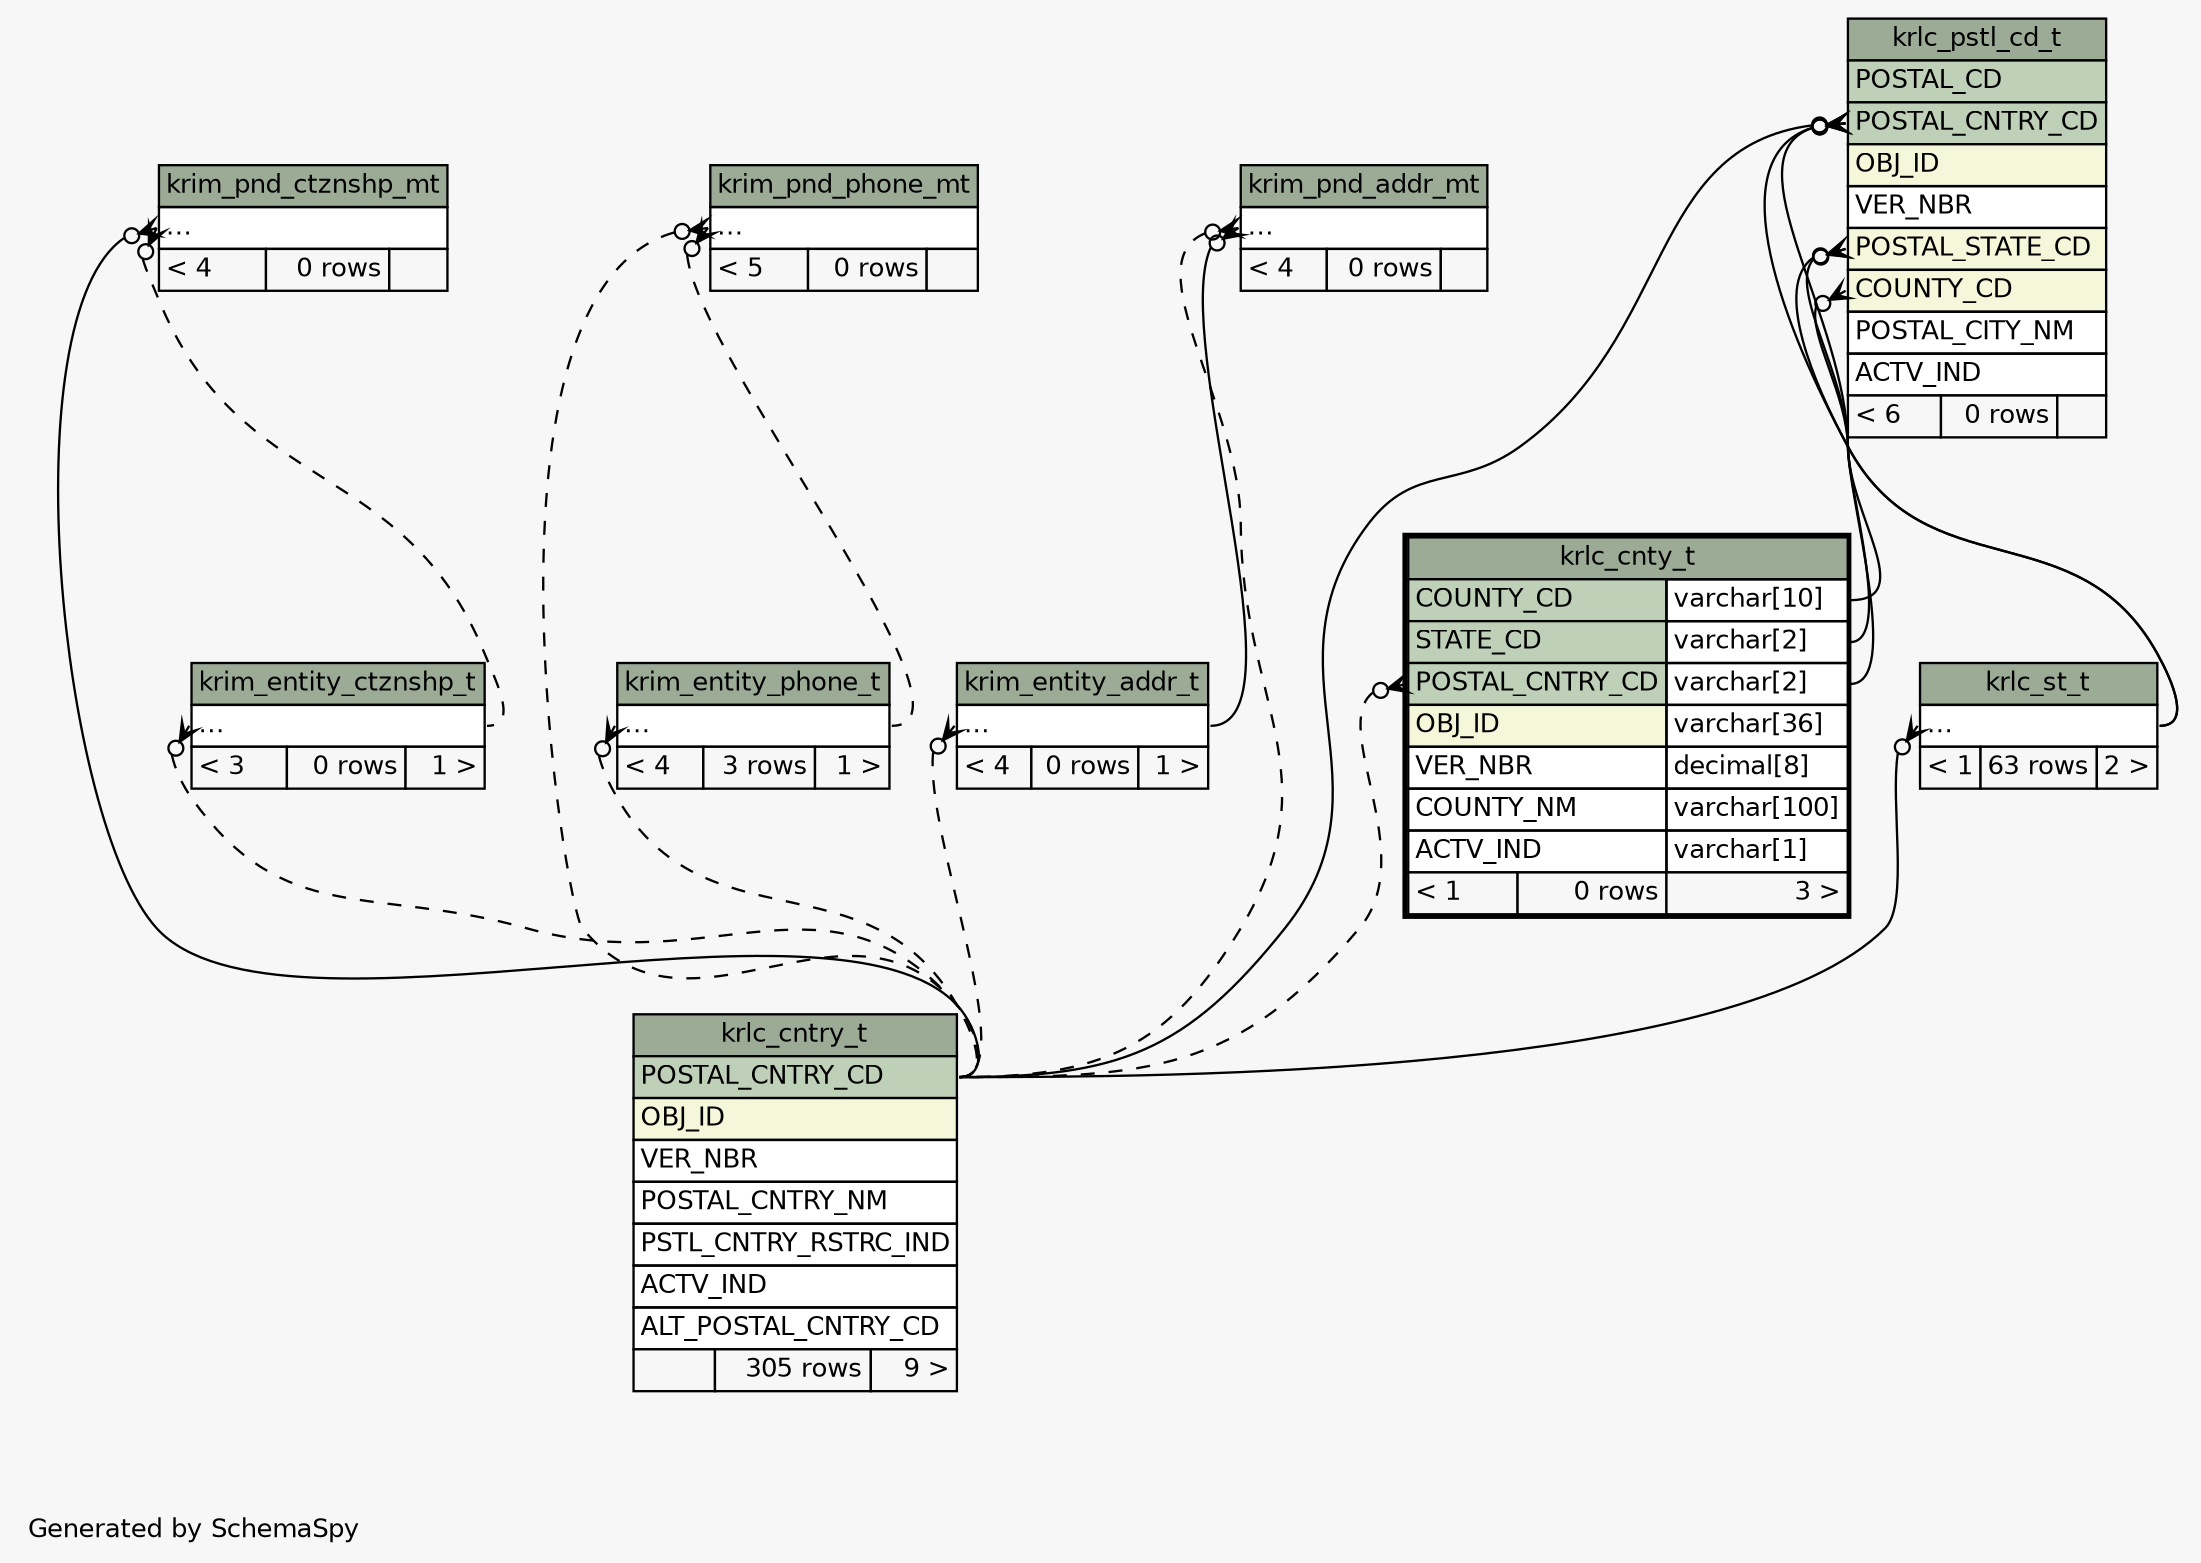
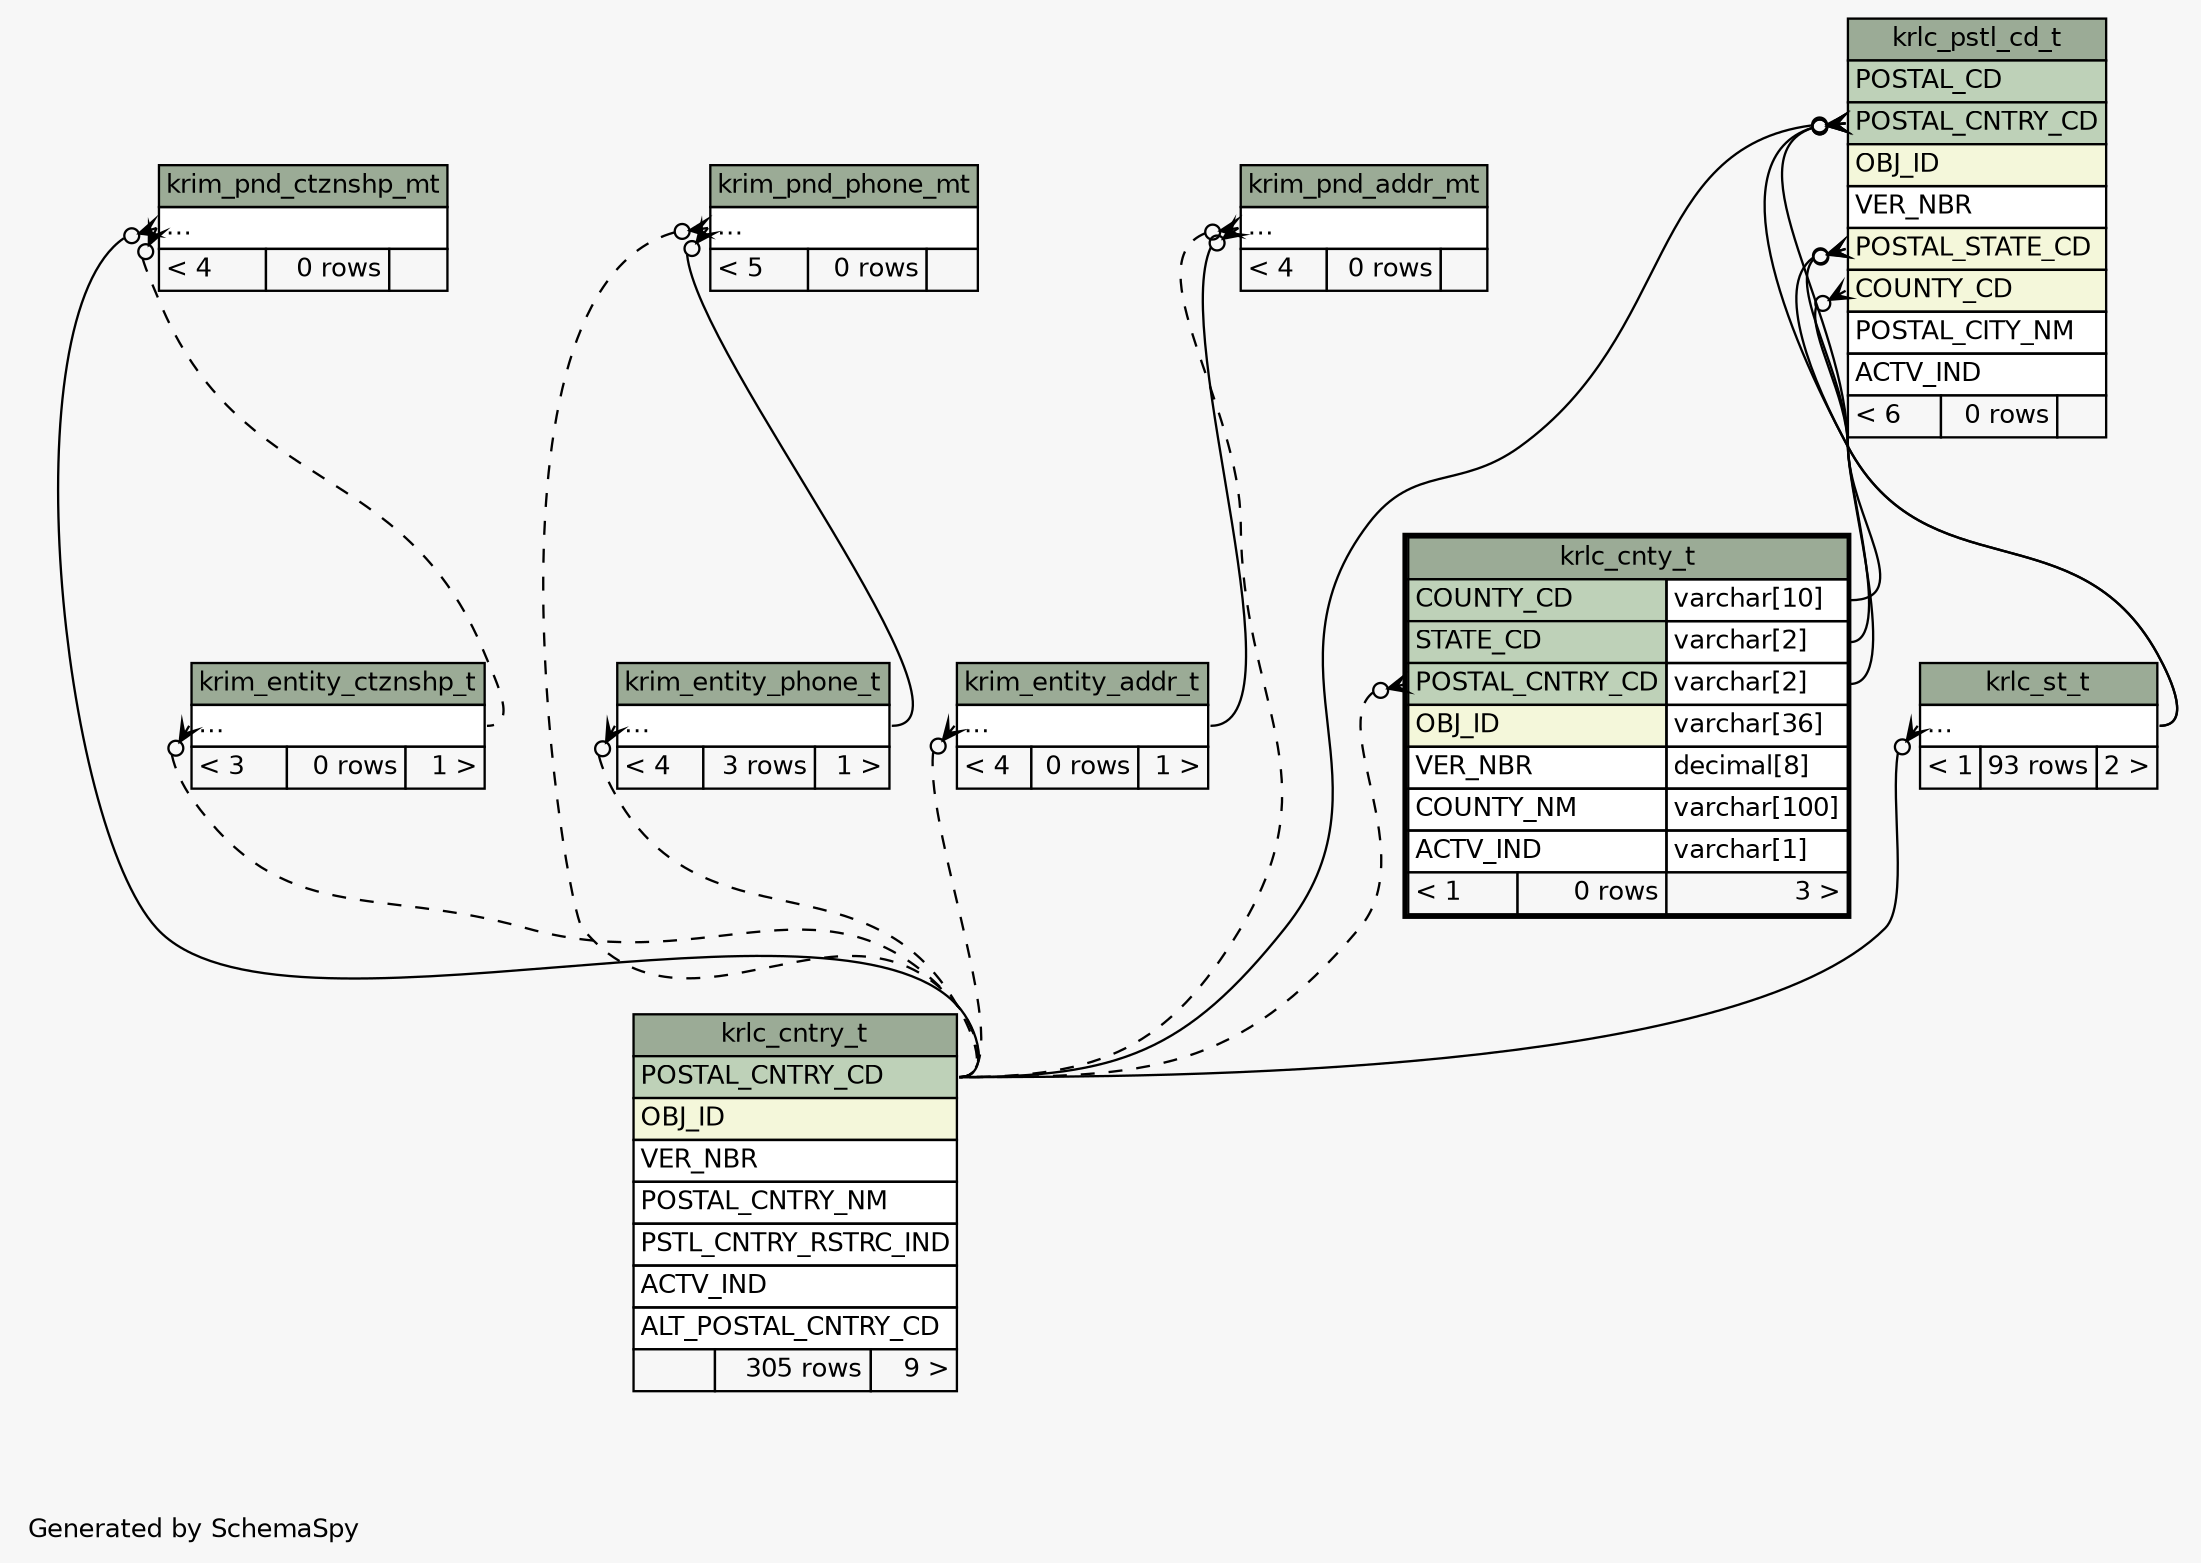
  digraph {
    bgcolor="#f7f7f7"
    fontname=Helvetica
    fontsize=11
    label="\nGenerated by SchemaSpy"
    labeljust=l
    nodesep=0.18
    rankdir=TB
    ranksep=0.46
    node [fontname=Helvetica fontsize=11 shape=plaintext]
    edge [arrowhead=none arrowsize=0.8 arrowtail=crowodot dir=back headport="POSTAL_CNTRY_CD:e" style=dashed tailport="elipses:w"]
    n1 [label=<     <TABLE BORDER="0" CELLBORDER="1" CELLSPACING="0" BGCOLOR="#ffffff">       <TR><TD COLSPAN="3" BGCOLOR="#9bab96" ALIGN="CENTER">krim_entity_addr_t</TD></TR>       <TR><TD PORT="elipses" COLSPAN="3" ALIGN="LEFT">...</TD></TR>       <TR><TD ALIGN="LEFT" BGCOLOR="#f7f7f7">&lt; 4</TD><TD ALIGN="RIGHT" BGCOLOR="#f7f7f7">0 rows</TD><TD ALIGN="RIGHT" BGCOLOR="#f7f7f7">1 &gt;</TD></TR>     </TABLE>>]
    n2 [label=<     <TABLE BORDER="0" CELLBORDER="1" CELLSPACING="0" BGCOLOR="#ffffff">       <TR><TD COLSPAN="3" BGCOLOR="#9bab96" ALIGN="CENTER">krlc_cntry_t</TD></TR>       <TR><TD PORT="POSTAL_CNTRY_CD" COLSPAN="3" BGCOLOR="#bed1b8" ALIGN="LEFT">POSTAL_CNTRY_CD</TD></TR>       <TR><TD PORT="OBJ_ID" COLSPAN="3" BGCOLOR="#f4f7da" ALIGN="LEFT">OBJ_ID</TD></TR>       <TR><TD PORT="VER_NBR" COLSPAN="3" ALIGN="LEFT">VER_NBR</TD></TR>       <TR><TD PORT="POSTAL_CNTRY_NM" COLSPAN="3" ALIGN="LEFT">POSTAL_CNTRY_NM</TD></TR>       <TR><TD PORT="PSTL_CNTRY_RSTRC_IND" COLSPAN="3" ALIGN="LEFT">PSTL_CNTRY_RSTRC_IND</TD></TR>       <TR><TD PORT="ACTV_IND" COLSPAN="3" ALIGN="LEFT">ACTV_IND</TD></TR>       <TR><TD PORT="ALT_POSTAL_CNTRY_CD" COLSPAN="3" ALIGN="LEFT">ALT_POSTAL_CNTRY_CD</TD></TR>       <TR><TD ALIGN="LEFT" BGCOLOR="#f7f7f7">  </TD><TD ALIGN="RIGHT" BGCOLOR="#f7f7f7">305 rows</TD><TD ALIGN="RIGHT" BGCOLOR="#f7f7f7">9 &gt;</TD></TR>     </TABLE>>]
    n3 [label=<     <TABLE BORDER="0" CELLBORDER="1" CELLSPACING="0" BGCOLOR="#ffffff">       <TR><TD COLSPAN="3" BGCOLOR="#9bab96" ALIGN="CENTER">krim_entity_ctznshp_t</TD></TR>       <TR><TD PORT="elipses" COLSPAN="3" ALIGN="LEFT">...</TD></TR>       <TR><TD ALIGN="LEFT" BGCOLOR="#f7f7f7">&lt; 3</TD><TD ALIGN="RIGHT" BGCOLOR="#f7f7f7">0 rows</TD><TD ALIGN="RIGHT" BGCOLOR="#f7f7f7">1 &gt;</TD></TR>     </TABLE>>]
    n4 [label=<     <TABLE BORDER="0" CELLBORDER="1" CELLSPACING="0" BGCOLOR="#ffffff">       <TR><TD COLSPAN="3" BGCOLOR="#9bab96" ALIGN="CENTER">krim_entity_phone_t</TD></TR>       <TR><TD PORT="elipses" COLSPAN="3" ALIGN="LEFT">...</TD></TR>       <TR><TD ALIGN="LEFT" BGCOLOR="#f7f7f7">&lt; 4</TD><TD ALIGN="RIGHT" BGCOLOR="#f7f7f7">3 rows</TD><TD ALIGN="RIGHT" BGCOLOR="#f7f7f7">1 &gt;</TD></TR>     </TABLE>>]
    n5 [label=<     <TABLE BORDER="0" CELLBORDER="1" CELLSPACING="0" BGCOLOR="#ffffff">       <TR><TD COLSPAN="3" BGCOLOR="#9bab96" ALIGN="CENTER">krim_pnd_addr_mt</TD></TR>       <TR><TD PORT="elipses" COLSPAN="3" ALIGN="LEFT">...</TD></TR>       <TR><TD ALIGN="LEFT" BGCOLOR="#f7f7f7">&lt; 4</TD><TD ALIGN="RIGHT" BGCOLOR="#f7f7f7">0 rows</TD><TD ALIGN="RIGHT" BGCOLOR="#f7f7f7">  </TD></TR>     </TABLE>>]
    n6 [label=<     <TABLE BORDER="0" CELLBORDER="1" CELLSPACING="0" BGCOLOR="#ffffff">       <TR><TD COLSPAN="3" BGCOLOR="#9bab96" ALIGN="CENTER">krim_pnd_ctznshp_mt</TD></TR>       <TR><TD PORT="elipses" COLSPAN="3" ALIGN="LEFT">...</TD></TR>       <TR><TD ALIGN="LEFT" BGCOLOR="#f7f7f7">&lt; 4</TD><TD ALIGN="RIGHT" BGCOLOR="#f7f7f7">0 rows</TD><TD ALIGN="RIGHT" BGCOLOR="#f7f7f7">  </TD></TR>     </TABLE>>]
    n7 [label=<     <TABLE BORDER="0" CELLBORDER="1" CELLSPACING="0" BGCOLOR="#ffffff">       <TR><TD COLSPAN="3" BGCOLOR="#9bab96" ALIGN="CENTER">krim_pnd_phone_mt</TD></TR>       <TR><TD PORT="elipses" COLSPAN="3" ALIGN="LEFT">...</TD></TR>       <TR><TD ALIGN="LEFT" BGCOLOR="#f7f7f7">&lt; 5</TD><TD ALIGN="RIGHT" BGCOLOR="#f7f7f7">0 rows</TD><TD ALIGN="RIGHT" BGCOLOR="#f7f7f7">  </TD></TR>     </TABLE>>]
    n8 [label=<     <TABLE BORDER="2" CELLBORDER="1" CELLSPACING="0" BGCOLOR="#ffffff">       <TR><TD COLSPAN="3" BGCOLOR="#9bab96" ALIGN="CENTER">krlc_cnty_t</TD></TR>       <TR><TD PORT="COUNTY_CD" COLSPAN="2" BGCOLOR="#bed1b8" ALIGN="LEFT">COUNTY_CD</TD><TD PORT="COUNTY_CD.type" ALIGN="LEFT">varchar[10]</TD></TR>       <TR><TD PORT="STATE_CD" COLSPAN="2" BGCOLOR="#bed1b8" ALIGN="LEFT">STATE_CD</TD><TD PORT="STATE_CD.type" ALIGN="LEFT">varchar[2]</TD></TR>       <TR><TD PORT="POSTAL_CNTRY_CD" COLSPAN="2" BGCOLOR="#bed1b8" ALIGN="LEFT">POSTAL_CNTRY_CD</TD><TD PORT="POSTAL_CNTRY_CD.type" ALIGN="LEFT">varchar[2]</TD></TR>       <TR><TD PORT="OBJ_ID" COLSPAN="2" BGCOLOR="#f4f7da" ALIGN="LEFT">OBJ_ID</TD><TD PORT="OBJ_ID.type" ALIGN="LEFT">varchar[36]</TD></TR>       <TR><TD PORT="VER_NBR" COLSPAN="2" ALIGN="LEFT">VER_NBR</TD><TD PORT="VER_NBR.type" ALIGN="LEFT">decimal[8]</TD></TR>       <TR><TD PORT="COUNTY_NM" COLSPAN="2" ALIGN="LEFT">COUNTY_NM</TD><TD PORT="COUNTY_NM.type" ALIGN="LEFT">varchar[100]</TD></TR>       <TR><TD PORT="ACTV_IND" COLSPAN="2" ALIGN="LEFT">ACTV_IND</TD><TD PORT="ACTV_IND.type" ALIGN="LEFT">varchar[1]</TD></TR>       <TR><TD ALIGN="LEFT" BGCOLOR="#f7f7f7">&lt; 1</TD><TD ALIGN="RIGHT" BGCOLOR="#f7f7f7">0 rows</TD><TD ALIGN="RIGHT" BGCOLOR="#f7f7f7">3 &gt;</TD></TR>     </TABLE>>]
    n9 [label=<     <TABLE BORDER="0" CELLBORDER="1" CELLSPACING="0" BGCOLOR="#ffffff">       <TR><TD COLSPAN="3" BGCOLOR="#9bab96" ALIGN="CENTER">krlc_pstl_cd_t</TD></TR>       <TR><TD PORT="POSTAL_CD" COLSPAN="3" BGCOLOR="#bed1b8" ALIGN="LEFT">POSTAL_CD</TD></TR>       <TR><TD PORT="POSTAL_CNTRY_CD" COLSPAN="3" BGCOLOR="#bed1b8" ALIGN="LEFT">POSTAL_CNTRY_CD</TD></TR>       <TR><TD PORT="OBJ_ID" COLSPAN="3" BGCOLOR="#f4f7da" ALIGN="LEFT">OBJ_ID</TD></TR>       <TR><TD PORT="VER_NBR" COLSPAN="3" ALIGN="LEFT">VER_NBR</TD></TR>       <TR><TD PORT="POSTAL_STATE_CD" COLSPAN="3" BGCOLOR="#f4f7da" ALIGN="LEFT">POSTAL_STATE_CD</TD></TR>       <TR><TD PORT="COUNTY_CD" COLSPAN="3" BGCOLOR="#f4f7da" ALIGN="LEFT">COUNTY_CD</TD></TR>       <TR><TD PORT="POSTAL_CITY_NM" COLSPAN="3" ALIGN="LEFT">POSTAL_CITY_NM</TD></TR>       <TR><TD PORT="ACTV_IND" COLSPAN="3" ALIGN="LEFT">ACTV_IND</TD></TR>       <TR><TD ALIGN="LEFT" BGCOLOR="#f7f7f7">&lt; 6</TD><TD ALIGN="RIGHT" BGCOLOR="#f7f7f7">0 rows</TD><TD ALIGN="RIGHT" BGCOLOR="#f7f7f7">  </TD></TR>     </TABLE>>]
-   n10 [label=<     <TABLE BORDER="0" CELLBORDER="1" CELLSPACING="0" BGCOLOR="#ffffff">       <TR><TD COLSPAN="3" BGCOLOR="#9bab96" ALIGN="CENTER">krlc_st_t</TD></TR>       <TR><TD PORT="elipses" COLSPAN="3" ALIGN="LEFT">...</TD></TR>       <TR><TD ALIGN="LEFT" BGCOLOR="#f7f7f7">&lt; 1</TD><TD ALIGN="RIGHT" BGCOLOR="#f7f7f7">63 rows</TD><TD ALIGN="RIGHT" BGCOLOR="#f7f7f7">2 &gt;</TD></TR>     </TABLE>>]
+   n10 [label=<     <TABLE BORDER="0" CELLBORDER="1" CELLSPACING="0" BGCOLOR="#ffffff">       <TR><TD COLSPAN="3" BGCOLOR="#9bab96" ALIGN="CENTER">krlc_st_t</TD></TR>       <TR><TD PORT="elipses" COLSPAN="3" ALIGN="LEFT">...</TD></TR>       <TR><TD ALIGN="LEFT" BGCOLOR="#f7f7f7">&lt; 1</TD><TD ALIGN="RIGHT" BGCOLOR="#f7f7f7">93 rows</TD><TD ALIGN="RIGHT" BGCOLOR="#f7f7f7">2 &gt;</TD></TR>     </TABLE>>]
    n1 -> n2
    n3 -> n2
    n4 -> n2
    n5 -> n1 [headport="elipses:e" style=solid]
    n5 -> n2
    n6 -> n2 [style=solid]
    n6 -> n3 [headport="elipses:e"]
    n7 -> n2
-   n7 -> n4 [headport="elipses:e"]
+   n7 -> n4 [headport="elipses:e" style=solid]
    n8 -> n2 [tailport="POSTAL_CNTRY_CD:w"]
    n9 -> n2 [tailport="POSTAL_CNTRY_CD:w" style=""]
    n9 -> n8 [headport="COUNTY_CD.type:e" tailport="COUNTY_CD:w" style=""]
    n9 -> n8 [headport="POSTAL_CNTRY_CD.type:e" tailport="POSTAL_CNTRY_CD:w" style=""]
    n9 -> n8 [headport="STATE_CD.type:e" tailport="POSTAL_STATE_CD:w" style=""]
    n9 -> n10 [headport="elipses:e" tailport="POSTAL_CNTRY_CD:w" style=""]
    n9 -> n10 [headport="elipses:e" tailport="POSTAL_STATE_CD:w" style=""]
    n10 -> n2 [style=""]
  }
